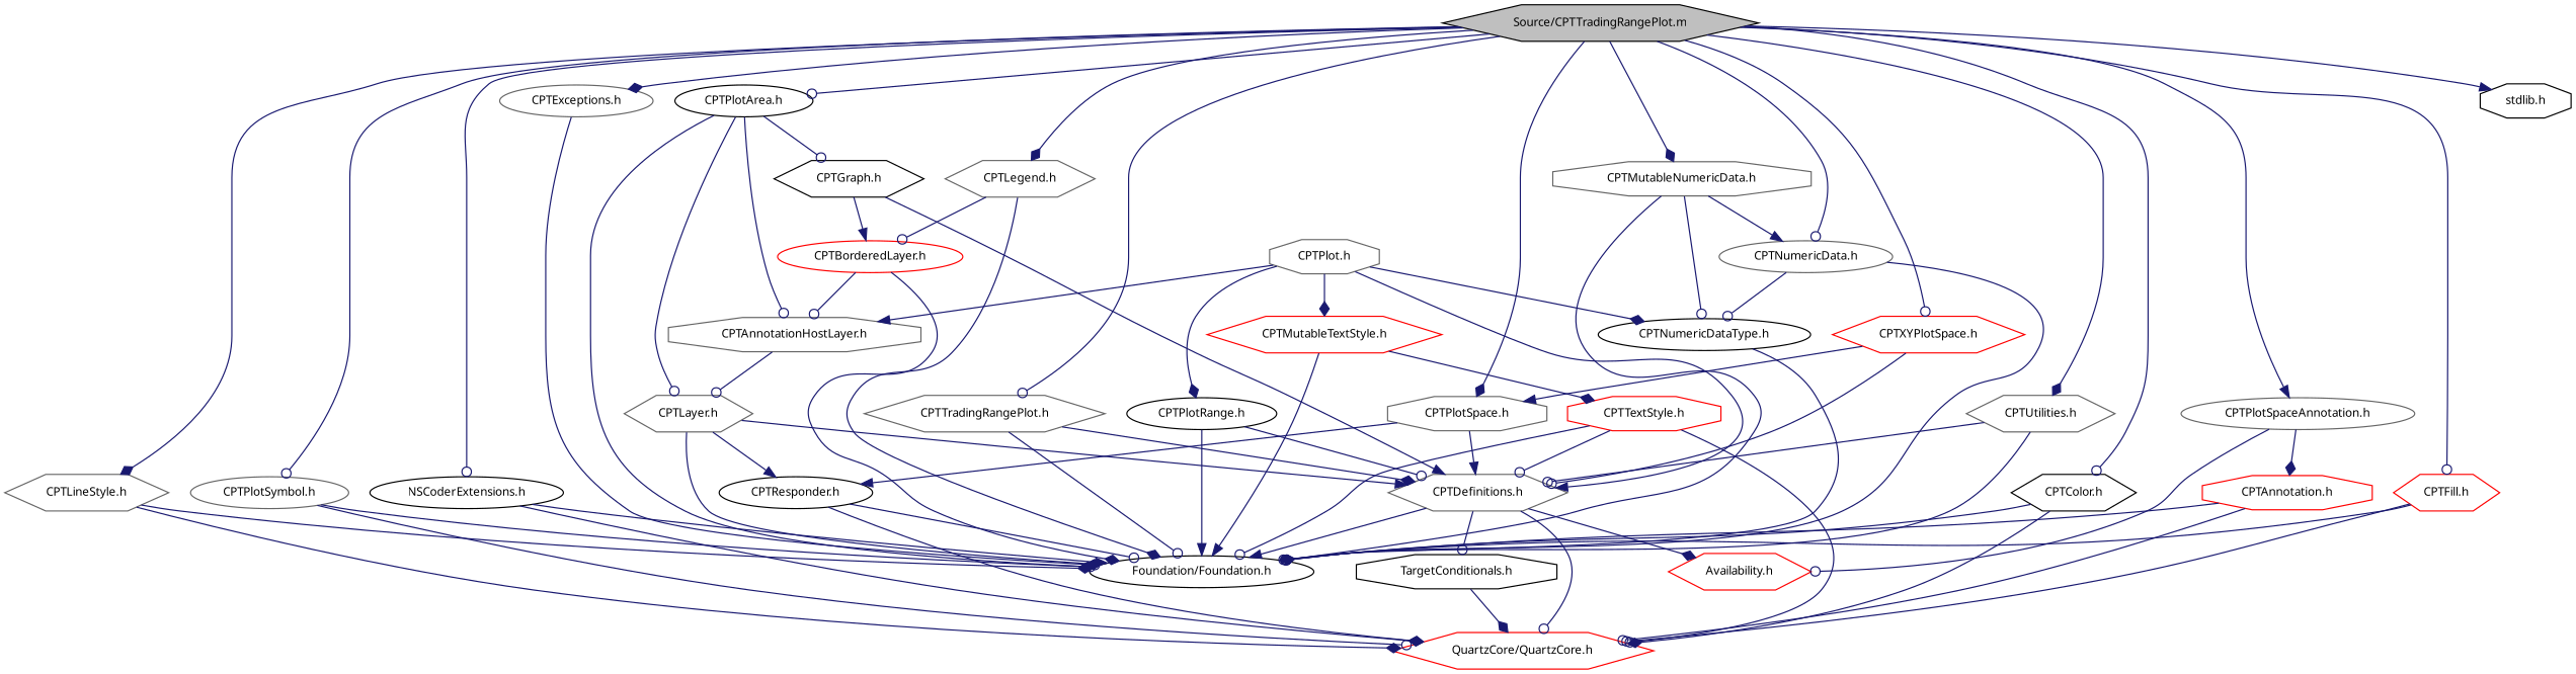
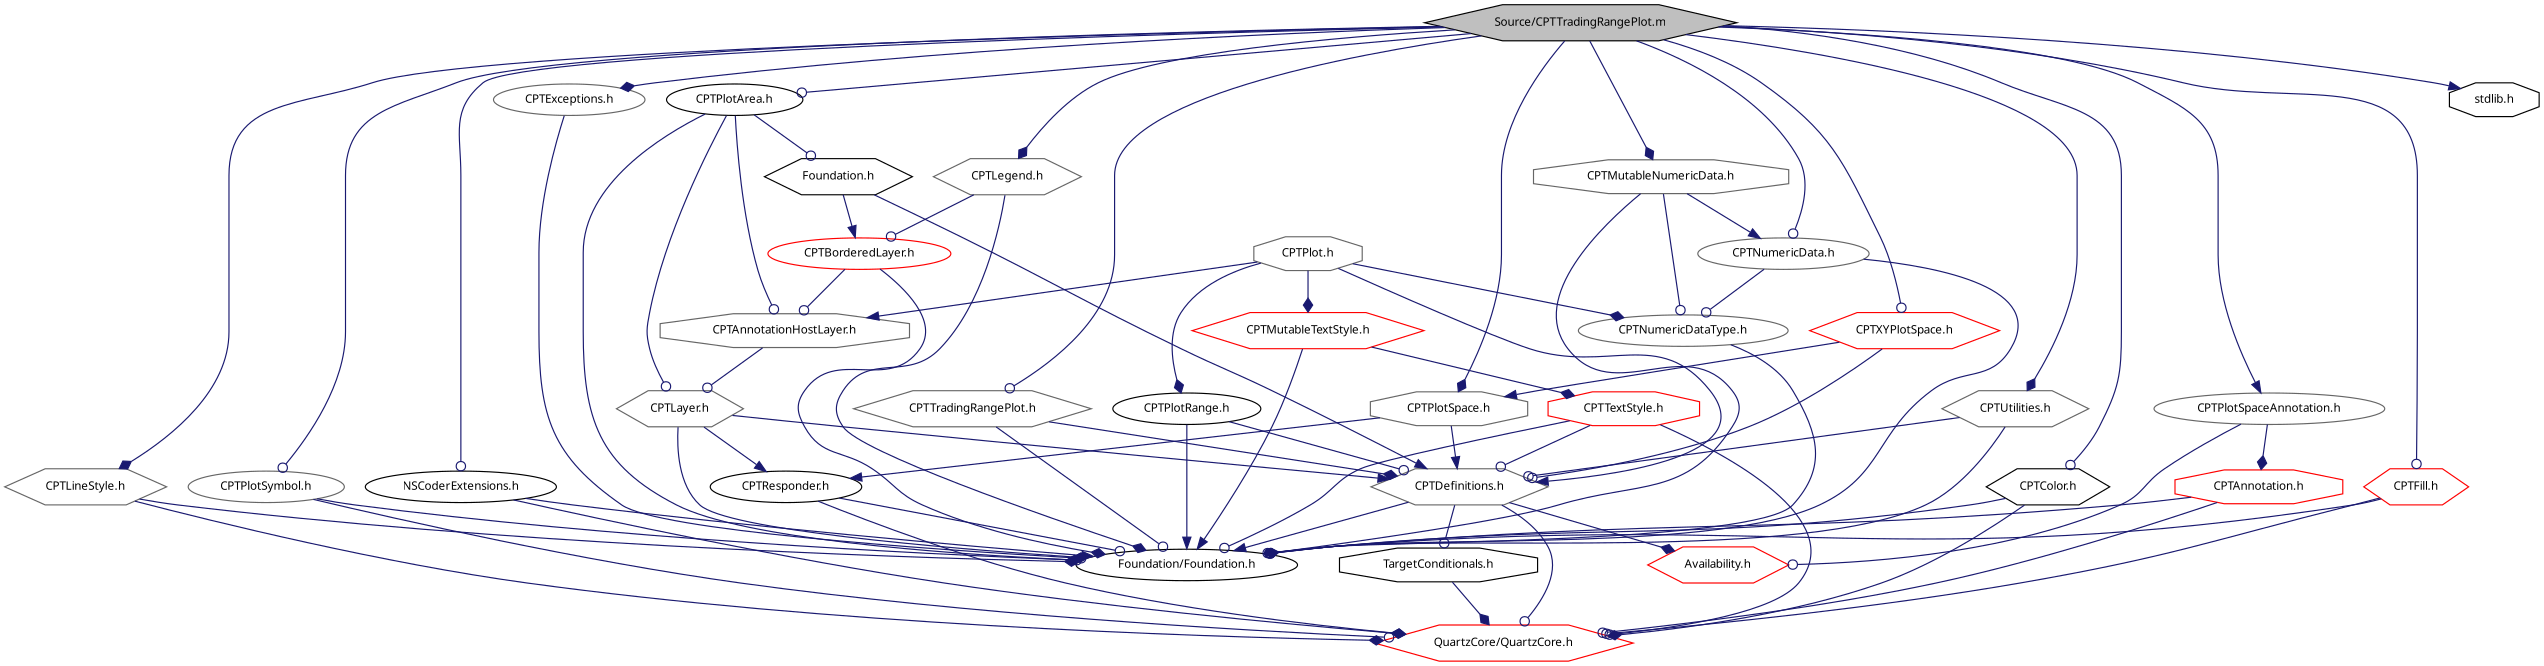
  digraph {
    node [color=gray40 fontname="Lucinda Grande" fontsize=10 shape=hexagon]
    edge [arrowhead=odot color=midnightblue fontname="Lucinda Grande" fontsize=10 labelfontname="Lucinda Grande" labelfontsize=10 style=solid]
    n1 [color=black fillcolor=grey75 fontcolor=black height=0.2 label="Source/CPTTradingRangePlot.m" style=filled width=0.4]
    n2 [height=0.2 label="CPTTradingRangePlot.h" width=0.4]
    n3 [color=black height=0.2 label="CPTColor.h" width=0.4]
    n4 [height=0.2 label="CPTExceptions.h" shape=ellipse width=0.4]
    n5 [color=red height=0.2 label="CPTFill.h" width=0.4]
    n6 [height=0.2 label="CPTLegend.h" width=0.4]
    n7 [height=0.2 label="CPTLineStyle.h" width=0.4]
    n8 [height=0.2 label="CPTMutableNumericData.h" shape=octagon width=0.4]
    n9 [height=0.2 label="CPTNumericData.h" shape=ellipse width=0.4]
    n10 [color=black height=0.2 label="CPTPlotArea.h" shape=ellipse width=0.4]
    n11 [height=0.2 label="CPTPlotSpace.h" shape=octagon width=0.4]
    n12 [height=0.2 label="CPTPlotSpaceAnnotation.h" shape=ellipse width=0.4]
    n13 [height=0.2 label="CPTPlotSymbol.h" shape=ellipse width=0.4]
    n14 [height=0.2 label="CPTUtilities.h" width=0.4]
    n15 [color=red height=0.2 label="CPTXYPlotSpace.h" width=0.4]
    n16 [color=black height=0.2 label="NSCoderExtensions.h" shape=ellipse width=0.4]
    n17 [color=black height=0.2 label="stdlib.h" shape=octagon width=0.4]
    n18 [height=0.2 label="CPTDefinitions.h" width=0.4]
    n19 [color=black height=0.2 label="Foundation/Foundation.h" shape=ellipse width=0.4]
    n20 [color=red height=0.2 label="QuartzCore/QuartzCore.h" width=0.4]
    n21 [color=red height=0.2 label="CPTBorderedLayer.h" shape=ellipse width=0.4]
-   n22 [color=black height=0.2 label="CPTNumericDataType.h" shape=ellipse width=0.4]
+   n22 [height=0.2 label="CPTNumericDataType.h" shape=ellipse width=0.4]
    n23 [height=0.2 label="CPTAnnotationHostLayer.h" shape=octagon width=0.4]
    n24 [height=0.2 label="CPTLayer.h" width=0.4]
-   n25 [color=black height=0.2 label="CPTGraph.h" width=0.4]
+   n25 [color=black height=0.2 label="Foundation.h" width=0.4]
    n26 [color=black height=0.2 label="CPTResponder.h" shape=ellipse width=0.4]
    n27 [color=red height=0.2 label="Availability.h" width=0.4]
    n28 [color=red height=0.2 label="CPTAnnotation.h" shape=octagon width=0.4]
    n29 [color=black height=0.2 label="TargetConditionals.h" shape=octagon width=0.4]
    n30 [height=0.2 label="CPTPlot.h" shape=octagon width=0.4]
    n31 [color=red height=0.2 label="CPTMutableTextStyle.h" width=0.4]
    n32 [color=black height=0.2 label="CPTPlotRange.h" shape=ellipse width=0.4]
    n33 [color=red height=0.2 label="CPTTextStyle.h" shape=octagon width=0.4]
    n1 -> n2
    n1 -> n3
    n1 -> n4 [arrowhead=diamond]
    n1 -> n5
    n1 -> n6 [arrowhead=diamond]
    n1 -> n7 [arrowhead=diamond]
    n1 -> n8 [arrowhead=diamond]
    n1 -> n9
    n1 -> n10
    n1 -> n11 [arrowhead=diamond]
    n1 -> n12 [arrowhead=normal]
    n1 -> n13
    n1 -> n14 [arrowhead=diamond]
    n1 -> n15
    n1 -> n16
    n1 -> n17 [arrowhead=normal]
    n2 -> n18 [arrowhead=diamond]
    n2 -> n19
    n3 -> n19
    n3 -> n20 [arrowhead=diamond]
    n4 -> n19
    n5 -> n19
    n5 -> n20
    n6 -> n19 [arrowhead=diamond]
    n6 -> n21
    n7 -> n19 [arrowhead=diamond]
    n7 -> n20 [arrowhead=diamond]
    n8 -> n9 [arrowhead=normal]
    n8 -> n19
    n8 -> n22
    n9 -> n19
    n9 -> n22
    n10 -> n19 [arrowhead=diamond]
    n10 -> n23
    n10 -> n24
    n10 -> n25
    n11 -> n18 [arrowhead=normal]
    n11 -> n26 [arrowhead=normal]
    n12 -> n27
    n12 -> n28 [arrowhead=diamond]
    n13 -> n19
    n13 -> n20
    n14 -> n18
    n14 -> n19 [arrowhead=diamond]
    n15 -> n11 [arrowhead=normal]
    n15 -> n18
    n16 -> n19 [arrowhead=normal]
    n16 -> n20 [arrowhead=diamond]
    n18 -> n19 [arrowhead=normal]
    n18 -> n20
    n18 -> n27 [arrowhead=diamond]
    n18 -> n29
    n21 -> n19 [arrowhead=diamond]
    n21 -> n23
    n22 -> n19
    n23 -> n24
    n24 -> n18 [arrowhead=normal]
    n24 -> n19 [arrowhead=diamond]
    n24 -> n26 [arrowhead=normal]
    n25 -> n18 [arrowhead=normal]
    n25 -> n21 [arrowhead=normal]
    n26 -> n19
    n26 -> n20 [arrowhead=diamond]
    n28 -> n19 [arrowhead=diamond]
    n28 -> n20
    n29 -> n20 [arrowhead=diamond]
    n30 -> n18 [arrowhead=normal]
    n30 -> n22 [arrowhead=diamond]
    n30 -> n23 [arrowhead=normal]
    n30 -> n31 [arrowhead=diamond]
    n30 -> n32 [arrowhead=diamond]
    n31 -> n19 [arrowhead=normal]
    n31 -> n33 [arrowhead=diamond]
    n32 -> n18
    n32 -> n19 [arrowhead=normal]
    n33 -> n18
    n33 -> n19
    n33 -> n20
  }
